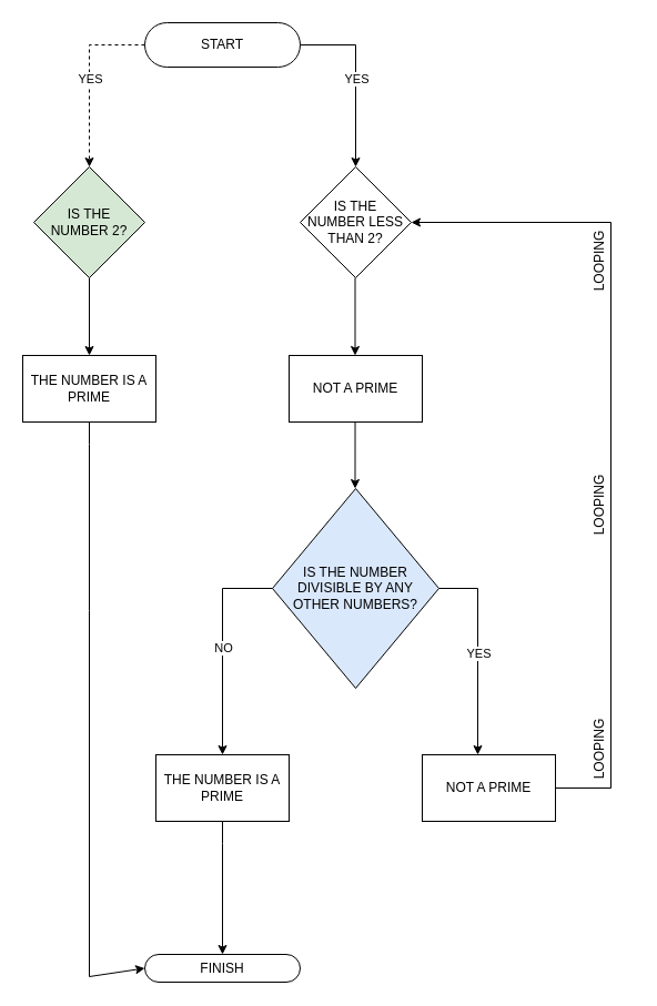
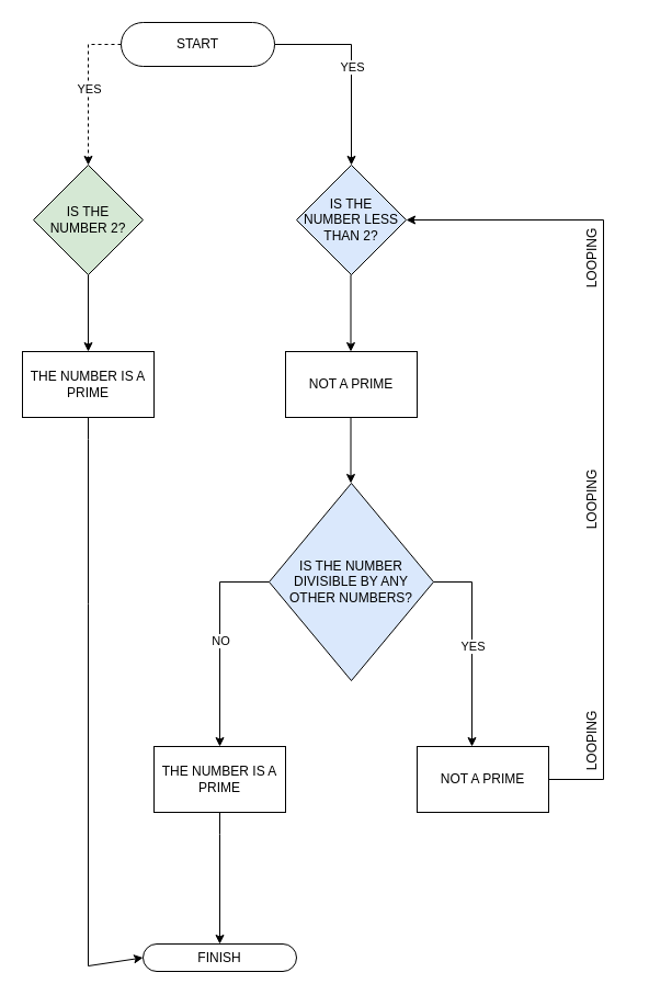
  <mxCell id="0" />
  <mxCell id="1" parent="0" />
- <mxCell id="2" value="START" style="rounded=1;whiteSpace=wrap;html=1;arcSize=50;" vertex="1" parent="1"><mxGeometry x="130" y="20" width="140" height="40" as="geometry" /></mxCell>
+ <mxCell id="2" value="START" style="rounded=1;whiteSpace=wrap;html=1;arcSize=50;" vertex="1" parent="1"><mxGeometry x="110" y="20" width="140" height="40" as="geometry" /></mxCell>
  <mxCell id="3" value="IS THE&lt;br&gt;NUMBER 2?" style="rhombus;whiteSpace=wrap;html=1;fillColor=#d5e8d4;" vertex="1" parent="1"><mxGeometry x="30" y="150" width="100" height="100" as="geometry" /></mxCell>
- <mxCell id="4" value="IS THE&lt;br&gt;NUMBER LESS&lt;br&gt;THAN 2?" style="rhombus;whiteSpace=wrap;html=1;" vertex="1" parent="1"><mxGeometry x="270" y="150" width="100" height="100" as="geometry" /></mxCell>
+ <mxCell id="4" value="IS THE&lt;br&gt;NUMBER LESS&lt;br&gt;THAN 2?" style="rhombus;whiteSpace=wrap;html=1;fillColor=#dae8fc;" vertex="1" parent="1"><mxGeometry x="270" y="150" width="100" height="100" as="geometry" /></mxCell>
  <mxCell id="5" value="THE NUMBER IS A PRIME" style="rounded=0;whiteSpace=wrap;html=1;" vertex="1" parent="1"><mxGeometry x="20" y="320" width="120" height="60" as="geometry" /></mxCell>
  <mxCell id="6" value="NOT A PRIME" style="rounded=0;whiteSpace=wrap;html=1;" vertex="1" parent="1"><mxGeometry x="260" y="320" width="120" height="60" as="geometry" /></mxCell>
  <mxCell id="7" value="&lt;font style=&quot;font-size: 12px;&quot;&gt;IS THE NUMBER DIVISIBLE BY ANY OTHER NUMBERS?&lt;/font&gt;" style="rhombus;whiteSpace=wrap;html=1;fillColor=#dae8fc;" vertex="1" parent="1"><mxGeometry x="245" y="440" width="150" height="180" as="geometry" /></mxCell>
  <mxCell id="8" value="THE NUMBER IS A PRIME" style="rounded=0;whiteSpace=wrap;html=1;" vertex="1" parent="1"><mxGeometry x="140" y="680" width="120" height="60" as="geometry" /></mxCell>
  <mxCell id="9" value="NOT A PRIME" style="rounded=0;whiteSpace=wrap;html=1;" vertex="1" parent="1"><mxGeometry x="380" y="680" width="120" height="60" as="geometry" /></mxCell>
  <mxCell id="10" value="FINISH" style="rounded=1;whiteSpace=wrap;html=1;arcSize=50;" vertex="1" parent="1"><mxGeometry x="130" y="860" width="140" height="25" as="geometry" /></mxCell>
  <mxCell id="11" value="" style="endArrow=classic;html=1;rounded=0;exitX=0;exitY=0.5;exitDx=0;exitDy=0;entryX=0.5;entryY=0;entryDx=0;entryDy=0;dashed=1;" edge="1" parent="1" source="2" target="3"><mxGeometry relative="1" as="geometry"><mxPoint x="370" y="230" as="sourcePoint" /><mxPoint x="470" y="230" as="targetPoint" /><Array as="points"><mxPoint x="80" y="40" /></Array></mxGeometry></mxCell>
  <mxCell id="12" value="YES" style="edgeLabel;resizable=0;html=1;align=center;verticalAlign=middle;" connectable="0" vertex="1" parent="11"><mxGeometry relative="1" as="geometry" /></mxCell>
  <mxCell id="13" value="" style="endArrow=classic;html=1;rounded=0;exitX=1;exitY=0.5;exitDx=0;exitDy=0;entryX=0.5;entryY=0;entryDx=0;entryDy=0;" edge="1" parent="1" source="2"><mxGeometry relative="1" as="geometry"><mxPoint x="370" y="40" as="sourcePoint" /><mxPoint x="320" y="150" as="targetPoint" /><Array as="points"><mxPoint x="320" y="40" /></Array></mxGeometry></mxCell>
  <mxCell id="14" value="YES" style="edgeLabel;resizable=0;html=1;align=center;verticalAlign=middle;" connectable="0" vertex="1" parent="13"><mxGeometry relative="1" as="geometry" /></mxCell>
  <mxCell id="15" value="" style="endArrow=classic;html=1;rounded=0;exitX=0.5;exitY=1;exitDx=0;exitDy=0;entryX=0.5;entryY=0;entryDx=0;entryDy=0;" edge="1" parent="1" source="3" target="5"><mxGeometry width="50" height="50" relative="1" as="geometry"><mxPoint x="120" y="280" as="sourcePoint" /><mxPoint x="170" y="230" as="targetPoint" /></mxGeometry></mxCell>
  <mxCell id="16" value="" style="endArrow=classic;html=1;rounded=0;exitX=0.5;exitY=1;exitDx=0;exitDy=0;entryX=0.5;entryY=0;entryDx=0;entryDy=0;" edge="1" parent="1"><mxGeometry width="50" height="50" relative="1" as="geometry"><mxPoint x="319.5" y="250" as="sourcePoint" /><mxPoint x="319.5" y="320" as="targetPoint" /></mxGeometry></mxCell>
  <mxCell id="17" value="" style="endArrow=classic;html=1;rounded=0;entryX=0.5;entryY=0;entryDx=0;entryDy=0;exitX=0.496;exitY=1;exitDx=0;exitDy=0;exitPerimeter=0;" edge="1" parent="1" source="6"><mxGeometry width="50" height="50" relative="1" as="geometry"><mxPoint x="320" y="390" as="sourcePoint" /><mxPoint x="319.5" y="440" as="targetPoint" /></mxGeometry></mxCell>
  <mxCell id="18" value="" style="endArrow=classic;html=1;rounded=0;exitX=0;exitY=0.5;exitDx=0;exitDy=0;entryX=0.5;entryY=0;entryDx=0;entryDy=0;" edge="1" parent="1" target="8"><mxGeometry relative="1" as="geometry"><mxPoint x="245" y="530" as="sourcePoint" /><mxPoint x="195" y="640" as="targetPoint" /><Array as="points"><mxPoint x="200" y="530" /></Array></mxGeometry></mxCell>
  <mxCell id="19" value="NO" style="edgeLabel;resizable=0;html=1;align=center;verticalAlign=middle;" connectable="0" vertex="1" parent="18"><mxGeometry relative="1" as="geometry" /></mxCell>
  <mxCell id="20" value="" style="endArrow=classic;html=1;rounded=0;entryX=0.5;entryY=0;entryDx=0;entryDy=0;exitX=1;exitY=0.5;exitDx=0;exitDy=0;" edge="1" parent="1" source="7"><mxGeometry relative="1" as="geometry"><mxPoint x="400" y="530" as="sourcePoint" /><mxPoint x="430" y="680" as="targetPoint" /><Array as="points"><mxPoint x="430" y="530" /></Array></mxGeometry></mxCell>
  <mxCell id="21" value="YES" style="edgeLabel;resizable=0;html=1;align=center;verticalAlign=middle;" connectable="0" vertex="1" parent="20"><mxGeometry relative="1" as="geometry" /></mxCell>
  <mxCell id="22" value="" style="endArrow=classic;html=1;rounded=0;exitX=0.5;exitY=1;exitDx=0;exitDy=0;entryX=0.5;entryY=0;entryDx=0;entryDy=0;" edge="1" parent="1" source="8" target="10"><mxGeometry relative="1" as="geometry"><mxPoint x="245" y="760" as="sourcePoint" /><mxPoint x="200" y="850" as="targetPoint" /><Array as="points"><mxPoint x="200" y="760" /></Array></mxGeometry></mxCell>
  <mxCell id="23" value="" style="endArrow=classic;html=1;rounded=0;exitX=1;exitY=0.5;exitDx=0;exitDy=0;entryX=1;entryY=0.5;entryDx=0;entryDy=0;" edge="1" parent="1" source="9" target="4"><mxGeometry relative="1" as="geometry"><mxPoint x="550" y="700" as="sourcePoint" /><mxPoint x="550" y="200" as="targetPoint" /><Array as="points"><mxPoint x="550" y="710" /><mxPoint x="550" y="200" /></Array></mxGeometry></mxCell>
  <mxCell id="24" value="" style="endArrow=classic;html=1;rounded=0;exitX=0.5;exitY=1;exitDx=0;exitDy=0;entryX=0;entryY=0.5;entryDx=0;entryDy=0;" edge="1" parent="1" target="10"><mxGeometry relative="1" as="geometry"><mxPoint x="80" y="380" as="sourcePoint" /><mxPoint x="80" y="910" as="targetPoint" /><Array as="points"><mxPoint x="80" y="400" /><mxPoint x="80" y="550" /><mxPoint x="80" y="880" /></Array></mxGeometry></mxCell>
  <mxCell id="25" value="LOOPING" style="text;html=1;strokeColor=none;fillColor=none;align=center;verticalAlign=middle;whiteSpace=wrap;rounded=0;rotation=-90;" vertex="1" parent="1"><mxGeometry x="510" y="220" width="60" height="30" as="geometry" /></mxCell>
  <mxCell id="26" value="LOOPING" style="text;html=1;strokeColor=none;fillColor=none;align=center;verticalAlign=middle;whiteSpace=wrap;rounded=0;rotation=-90;" vertex="1" parent="1"><mxGeometry x="510" y="440" width="60" height="30" as="geometry" /></mxCell>
  <mxCell id="27" value="LOOPING" style="text;html=1;strokeColor=none;fillColor=none;align=center;verticalAlign=middle;whiteSpace=wrap;rounded=0;rotation=-90;" vertex="1" parent="1"><mxGeometry x="510" y="660" width="60" height="30" as="geometry" /></mxCell>
